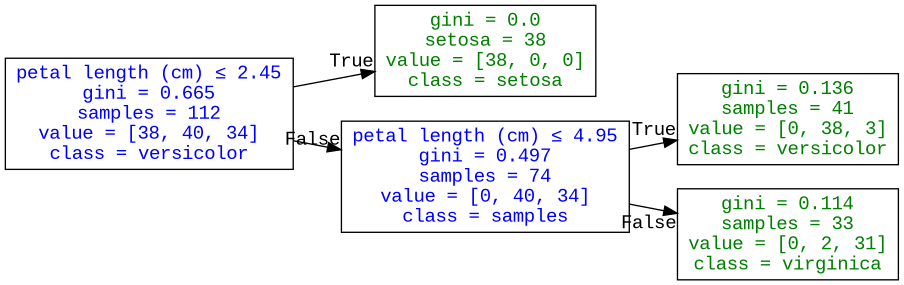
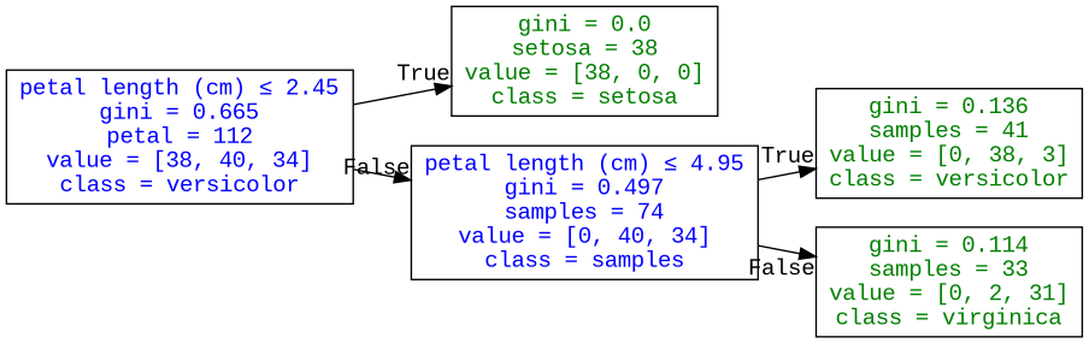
  digraph {
    fontname="Liberation Mono"
    rankdir=LR
    node [fillcolor="#FFFFFF" fontname="Liberation Mono" shape=box style=filled]
    edge [fontname="Liberation Mono" headlabel=True labelangle=45 labeldistance=2.5]
-   n1 [label=<<FONT COLOR="#0000FF">petal length (cm) &le; 2.45<br/>gini = 0.665<br/>samples = 112<br/>value = [38, 40, 34]<br/>class = versicolor</FONT>>]
+   n1 [label=<<FONT COLOR="#0000FF">petal length (cm) &le; 2.45<br/>gini = 0.665<br/>petal = 112<br/>value = [38, 40, 34]<br/>class = versicolor</FONT>>]
    n2 [label=<<FONT COLOR="#008000">gini = 0.0<br/>setosa = 38<br/>value = [38, 0, 0]<br/>class = setosa</FONT>>]
    n3 [label=<<FONT COLOR="#0000FF">petal length (cm) &le; 4.95<br/>gini = 0.497<br/>samples = 74<br/>value = [0, 40, 34]<br/>class = samples</FONT>>]
    n4 [label=<<FONT COLOR="#008000">gini = 0.136<br/>samples = 41<br/>value = [0, 38, 3]<br/>class = versicolor</FONT>>]
    n5 [label=<<FONT COLOR="#008000">gini = 0.114<br/>samples = 33<br/>value = [0, 2, 31]<br/>class = virginica</FONT>>]
    n1 -> n2
    n1 -> n3 [headlabel=False labelangle=-45]
    n3 -> n4
    n3 -> n5 [headlabel=False labelangle=-45]
  }
